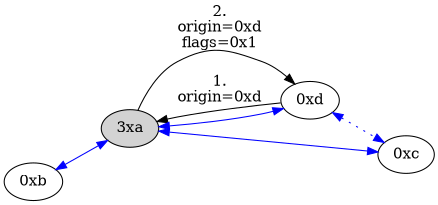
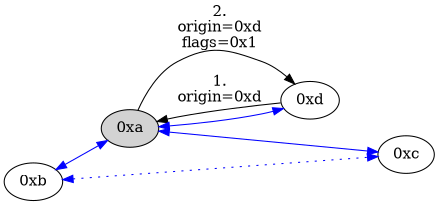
  digraph {
    rankdir=LR
    edge [color=blue dir=both]
-   n1 [label="3xa" style=filled]
+   n1 [label="0xa" style=filled]
    "0xb"
    "0xd"
    "0xc"
    n1 -> "0xd" [label="2.\norigin=0xd\nflags=0x1" color="" dir=""]
    "0xb" -> n1
    "0xd" -> n1 [label="1.\norigin=0xd" color="" dir=""]
    "0xd" -> n1
-   "0xd" -> "0xc" [style=dotted]
+   "0xb" -> "0xc" [style=dotted]
    "0xc" -> n1
  }
